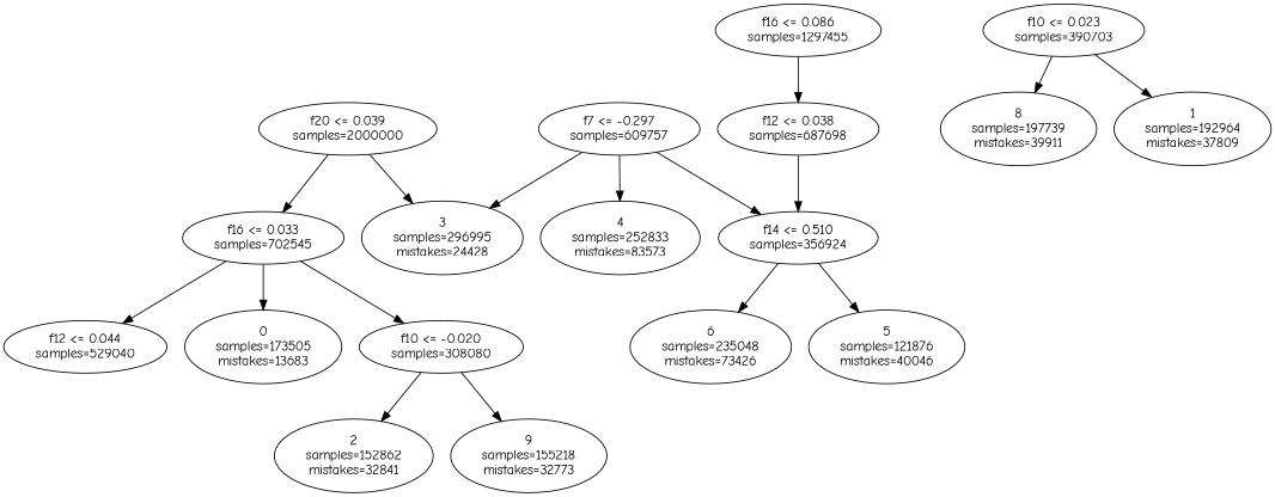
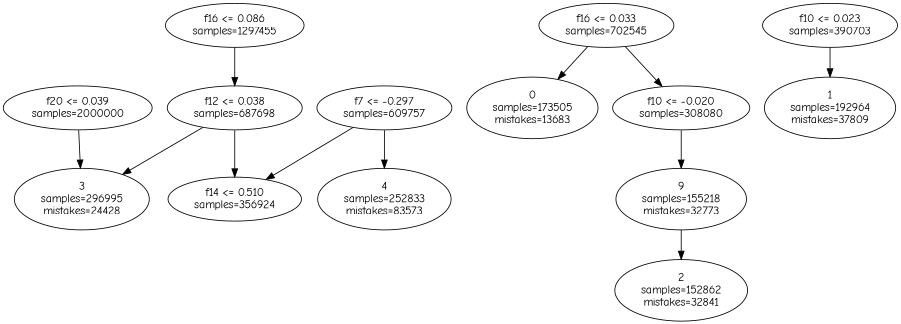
  digraph {
    fontname="Comic Neue"
    node [fontname="Comic Neue"]
    edge [fontname="Comic Neue"]
    n1 [label="f20 <= 0.039\nsamples=\2000000"]
    n2 [label="f16 <= 0.033\nsamples=\702545"]
    n3 [label="3\nsamples=\296995\nmistakes=\24428"]
    n4 [label="f16 <= 0.086\nsamples=\1297455"]
    n5 [label="f12 <= 0.038\nsamples=\687698"]
-   n6 [label="f12 <= 0.044\nsamples=\529040"]
    n7 [label="0\nsamples=\173505\nmistakes=\13683"]
    n8 [label="f10 <= -0.020\nsamples=\308080"]
    n9 [label="f7 <= -0.297\nsamples=\609757"]
    n10 [label="4\nsamples=\252833\nmistakes=\83573"]
    n11 [label="f14 <= 0.510\nsamples=\356924"]
-   n12 [label="6\nsamples=\235048\nmistakes=\73426"]
-   n13 [label="5\nsamples=\121876\nmistakes=\40046"]
    n14 [label="f10 <= 0.023\nsamples=\390703"]
-   n15 [label="8\nsamples=\197739\nmistakes=\39911"]
    n16 [label="1\nsamples=\192964\nmistakes=\37809"]
    n17 [label="2\nsamples=\152862\nmistakes=\32841"]
    n18 [label="9\nsamples=\155218\nmistakes=\32773"]
-   n1 -> n2
    n1 -> n3
-   n2 -> n6
    n2 -> n7
    n2 -> n8
    n4 -> n5
-   n9 -> n3
+   n5 -> n3
    n5 -> n11
-   n8 -> n17
+   n18 -> n17
    n8 -> n18
    n9 -> n10
    n9 -> n11
-   n11 -> n12
-   n11 -> n13
-   n14 -> n15
    n14 -> n16
  }
